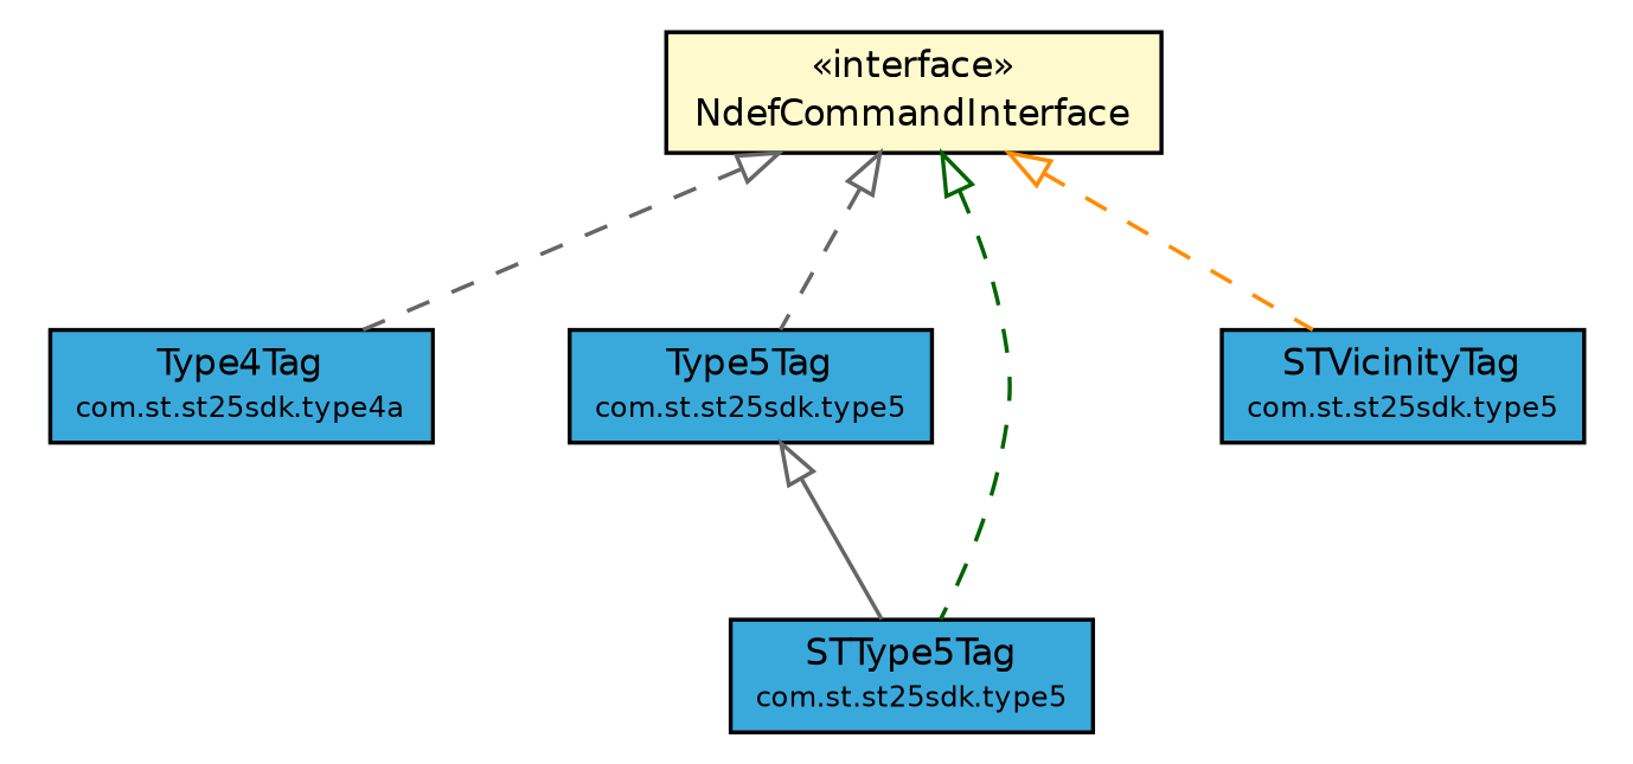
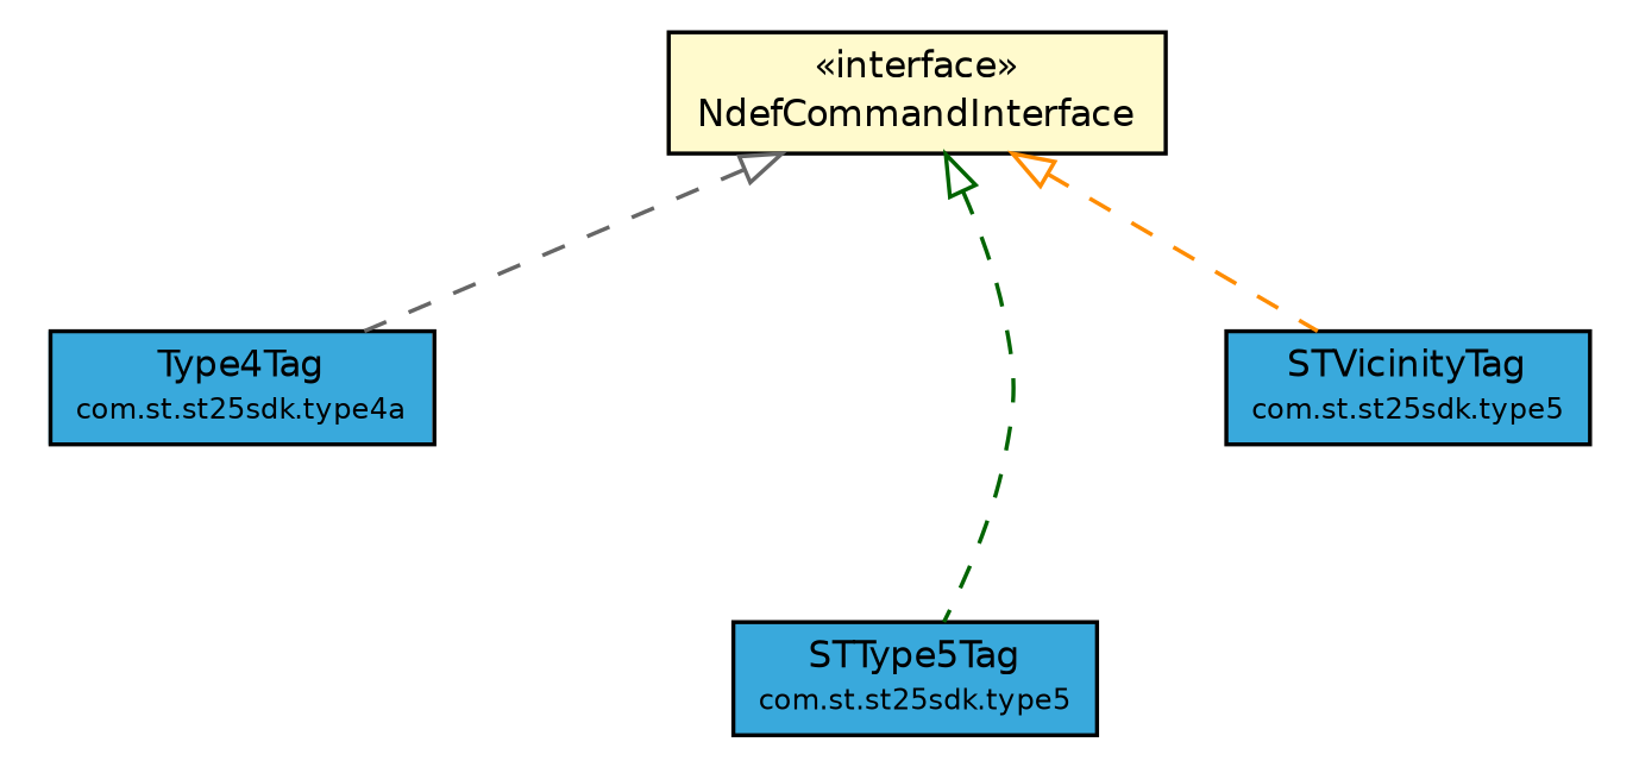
  digraph {
    nodesep=0.25
    ranksep=0.5
    node [fontcolor=black fontname=Helvetica fontsize=9.0 shape=plaintext]
    edge [arrowtail=empty color=gray40 dir=back fontname=Helvetica fontsize=10 headport=p labelfontname=Helvetica labelfontsize=10 style=dashed tailport=p]
    n1 [label=<<table title="com.st.st25sdk.command.NdefCommandInterface" border="0" cellborder="1" cellspacing="0" cellpadding="2" port="p" bgcolor="lemonChiffon" href="./NdefCommandInterface.html"> 		<tr><td><table border="0" cellspacing="0" cellpadding="1"> <tr><td align="center" balign="center"> &#171;interface&#187; </td></tr> <tr><td align="center" balign="center"> NdefCommandInterface </td></tr> 		</table></td></tr> 		</table>>]
    n2 [label=<<table title="com.st.st25sdk.type4a.Type4Tag" border="0" cellborder="1" cellspacing="0" cellpadding="2" port="p" bgcolor="#39a9dc" href="../type4a/Type4Tag.html"> 		<tr><td><table border="0" cellspacing="0" cellpadding="1"> <tr><td align="center" balign="center"> Type4Tag </td></tr> <tr><td align="center" balign="center"><font point-size="7.0"> com.st.st25sdk.type4a </font></td></tr> 		</table></td></tr> 		</table>>]
-   n3 [label=<<table title="com.st.st25sdk.type5.Type5Tag" border="0" cellborder="1" cellspacing="0" cellpadding="2" port="p" bgcolor="#39a9dc" href="../type5/Type5Tag.html"> 		<tr><td><table border="0" cellspacing="0" cellpadding="1"> <tr><td align="center" balign="center"> Type5Tag </td></tr> <tr><td align="center" balign="center"><font point-size="7.0"> com.st.st25sdk.type5 </font></td></tr> 		</table></td></tr> 		</table>>]
    n4 [label=<<table title="com.st.st25sdk.type5.STType5Tag" border="0" cellborder="1" cellspacing="0" cellpadding="2" port="p" bgcolor="#39a9dc" href="../type5/STType5Tag.html"> 		<tr><td><table border="0" cellspacing="0" cellpadding="1"> <tr><td align="center" balign="center"> STType5Tag </td></tr> <tr><td align="center" balign="center"><font point-size="7.0"> com.st.st25sdk.type5 </font></td></tr> 		</table></td></tr> 		</table>>]
    n5 [label=<<table title="com.st.st25sdk.type5.STVicinityTag" border="0" cellborder="1" cellspacing="0" cellpadding="2" port="p" bgcolor="#39a9dc" href="../type5/STVicinityTag.html"> 		<tr><td><table border="0" cellspacing="0" cellpadding="1"> <tr><td align="center" balign="center"> STVicinityTag </td></tr> <tr><td align="center" balign="center"><font point-size="7.0"> com.st.st25sdk.type5 </font></td></tr> 		</table></td></tr> 		</table>>]
    n1 -> n2
-   n1 -> n3
    n1 -> n4 [color=darkgreen]
    n1 -> n5 [color=darkorange]
-   n3 -> n4 [style=""]
  }
